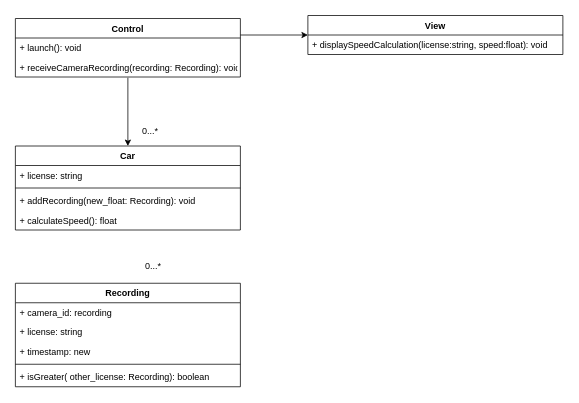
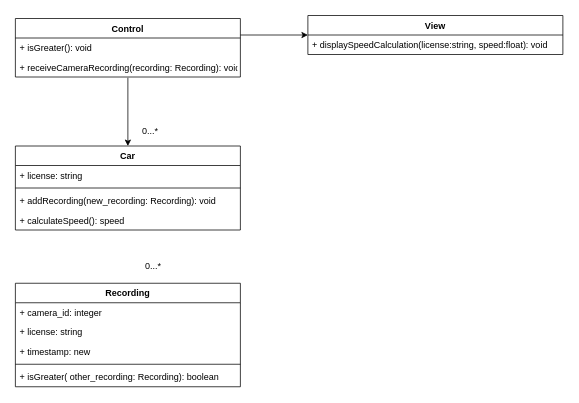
  <mxCell id="0" />
  <mxCell id="1" parent="0" />
  <mxCell id="2" value="Control" style="swimlane;fontStyle=1;align=center;verticalAlign=top;childLayout=stackLayout;horizontal=1;startSize=26;horizontalStack=0;resizeParent=1;resizeParentMax=0;resizeLast=0;collapsible=1;marginBottom=0;" vertex="1" parent="1"><mxGeometry x="20" y="24" width="300" height="78" as="geometry" /></mxCell>
- <mxCell id="3" value="+ launch(): void" style="text;strokeColor=none;fillColor=none;align=left;verticalAlign=top;spacingLeft=4;spacingRight=4;overflow=hidden;rotatable=0;points=[[0,0.5],[1,0.5]];portConstraint=eastwest;" vertex="1" parent="2"><mxGeometry y="26" width="300" height="26" as="geometry" /></mxCell>
+ <mxCell id="3" value="+ isGreater(): void" style="text;strokeColor=none;fillColor=none;align=left;verticalAlign=top;spacingLeft=4;spacingRight=4;overflow=hidden;rotatable=0;points=[[0,0.5],[1,0.5]];portConstraint=eastwest;" vertex="1" parent="2"><mxGeometry y="26" width="300" height="26" as="geometry" /></mxCell>
  <mxCell id="4" value="+ receiveCameraRecording(recording: Recording): void" style="text;strokeColor=none;fillColor=none;align=left;verticalAlign=top;spacingLeft=4;spacingRight=4;overflow=hidden;rotatable=0;points=[[0,0.5],[1,0.5]];portConstraint=eastwest;" vertex="1" parent="2"><mxGeometry y="52" width="300" height="26" as="geometry" /></mxCell>
  <mxCell id="5" value="" style="endArrow=classic;html=1;entryX=0;entryY=0.5;entryDx=0;entryDy=0;" edge="1" parent="1" target="17"><mxGeometry width="50" height="50" relative="1" as="geometry"><mxPoint x="320" y="46" as="sourcePoint" /><mxPoint x="270" y="-46" as="targetPoint" /></mxGeometry></mxCell>
  <mxCell id="6" value="Car" style="swimlane;fontStyle=1;align=center;verticalAlign=top;childLayout=stackLayout;horizontal=1;startSize=26;horizontalStack=0;resizeParent=1;resizeParentMax=0;resizeLast=0;collapsible=1;marginBottom=0;" vertex="1" parent="1"><mxGeometry x="20" y="194" width="300" height="112" as="geometry" /></mxCell>
  <mxCell id="7" value="+ license: string" style="text;strokeColor=none;fillColor=none;align=left;verticalAlign=top;spacingLeft=4;spacingRight=4;overflow=hidden;rotatable=0;points=[[0,0.5],[1,0.5]];portConstraint=eastwest;" vertex="1" parent="6"><mxGeometry y="26" width="300" height="26" as="geometry" /></mxCell>
  <mxCell id="8" value="" style="line;strokeWidth=1;fillColor=none;align=left;verticalAlign=middle;spacingTop=-1;spacingLeft=3;spacingRight=3;rotatable=0;labelPosition=right;points=[];portConstraint=eastwest;" vertex="1" parent="6"><mxGeometry y="52" width="300" height="8" as="geometry" /></mxCell>
- <mxCell id="9" value="+ addRecording(new_float: Recording): void" style="text;strokeColor=none;fillColor=none;align=left;verticalAlign=top;spacingLeft=4;spacingRight=4;overflow=hidden;rotatable=0;points=[[0,0.5],[1,0.5]];portConstraint=eastwest;" vertex="1" parent="6"><mxGeometry y="60" width="300" height="26" as="geometry" /></mxCell>
- <mxCell id="10" value="+ calculateSpeed(): float" style="text;strokeColor=none;fillColor=none;align=left;verticalAlign=top;spacingLeft=4;spacingRight=4;overflow=hidden;rotatable=0;points=[[0,0.5],[1,0.5]];portConstraint=eastwest;" vertex="1" parent="6"><mxGeometry y="86" width="300" height="26" as="geometry" /></mxCell>
+ <mxCell id="9" value="+ addRecording(new_recording: Recording): void" style="text;strokeColor=none;fillColor=none;align=left;verticalAlign=top;spacingLeft=4;spacingRight=4;overflow=hidden;rotatable=0;points=[[0,0.5],[1,0.5]];portConstraint=eastwest;" vertex="1" parent="6"><mxGeometry y="60" width="300" height="26" as="geometry" /></mxCell>
+ <mxCell id="10" value="+ calculateSpeed(): speed" style="text;strokeColor=none;fillColor=none;align=left;verticalAlign=top;spacingLeft=4;spacingRight=4;overflow=hidden;rotatable=0;points=[[0,0.5],[1,0.5]];portConstraint=eastwest;" vertex="1" parent="6"><mxGeometry y="86" width="300" height="26" as="geometry" /></mxCell>
  <mxCell id="11" value="Recording" style="swimlane;fontStyle=1;align=center;verticalAlign=top;childLayout=stackLayout;horizontal=1;startSize=26;horizontalStack=0;resizeParent=1;resizeParentMax=0;resizeLast=0;collapsible=1;marginBottom=0;" vertex="1" parent="1"><mxGeometry x="20" y="377" width="300" height="138" as="geometry" /></mxCell>
- <mxCell id="12" value="+ camera_id: recording" style="text;strokeColor=none;fillColor=none;align=left;verticalAlign=top;spacingLeft=4;spacingRight=4;overflow=hidden;rotatable=0;points=[[0,0.5],[1,0.5]];portConstraint=eastwest;" vertex="1" parent="11"><mxGeometry y="26" width="300" height="26" as="geometry" /></mxCell>
+ <mxCell id="12" value="+ camera_id: integer" style="text;strokeColor=none;fillColor=none;align=left;verticalAlign=top;spacingLeft=4;spacingRight=4;overflow=hidden;rotatable=0;points=[[0,0.5],[1,0.5]];portConstraint=eastwest;" vertex="1" parent="11"><mxGeometry y="26" width="300" height="26" as="geometry" /></mxCell>
  <mxCell id="13" value="+ license: string" style="text;strokeColor=none;fillColor=none;align=left;verticalAlign=top;spacingLeft=4;spacingRight=4;overflow=hidden;rotatable=0;points=[[0,0.5],[1,0.5]];portConstraint=eastwest;" vertex="1" parent="11"><mxGeometry y="52" width="300" height="26" as="geometry" /></mxCell>
  <mxCell id="14" value="+ timestamp: new" style="text;strokeColor=none;fillColor=none;align=left;verticalAlign=top;spacingLeft=4;spacingRight=4;overflow=hidden;rotatable=0;points=[[0,0.5],[1,0.5]];portConstraint=eastwest;" vertex="1" parent="11"><mxGeometry y="78" width="300" height="26" as="geometry" /></mxCell>
  <mxCell id="15" value="" style="line;strokeWidth=1;fillColor=none;align=left;verticalAlign=middle;spacingTop=-1;spacingLeft=3;spacingRight=3;rotatable=0;labelPosition=right;points=[];portConstraint=eastwest;" vertex="1" parent="11"><mxGeometry y="104" width="300" height="8" as="geometry" /></mxCell>
- <mxCell id="16" value="+ isGreater( other_license: Recording): boolean" style="text;strokeColor=none;fillColor=none;align=left;verticalAlign=top;spacingLeft=4;spacingRight=4;overflow=hidden;rotatable=0;points=[[0,0.5],[1,0.5]];portConstraint=eastwest;" vertex="1" parent="11"><mxGeometry y="112" width="300" height="26" as="geometry" /></mxCell>
+ <mxCell id="16" value="+ isGreater( other_recording: Recording): boolean" style="text;strokeColor=none;fillColor=none;align=left;verticalAlign=top;spacingLeft=4;spacingRight=4;overflow=hidden;rotatable=0;points=[[0,0.5],[1,0.5]];portConstraint=eastwest;" vertex="1" parent="11"><mxGeometry y="112" width="300" height="26" as="geometry" /></mxCell>
  <mxCell id="17" value="View" style="swimlane;fontStyle=1;align=center;verticalAlign=top;childLayout=stackLayout;horizontal=1;startSize=26;horizontalStack=0;resizeParent=1;resizeParentMax=0;resizeLast=0;collapsible=1;marginBottom=0;" vertex="1" parent="1"><mxGeometry x="410" y="20" width="340" height="52" as="geometry" /></mxCell>
  <mxCell id="18" value="+ displaySpeedCalculation(license:string, speed:float): void" style="text;strokeColor=none;fillColor=none;align=left;verticalAlign=top;spacingLeft=4;spacingRight=4;overflow=hidden;rotatable=0;points=[[0,0.5],[1,0.5]];portConstraint=eastwest;" vertex="1" parent="17"><mxGeometry y="26" width="340" height="26" as="geometry" /></mxCell>
  <mxCell id="19" value="" style="endArrow=classic;html=1;exitX=0.5;exitY=1.038;exitDx=0;exitDy=0;exitPerimeter=0;entryX=0.5;entryY=0;entryDx=0;entryDy=0;" edge="1" parent="1" source="4" target="6"><mxGeometry width="50" height="50" relative="1" as="geometry"><mxPoint x="260" y="384" as="sourcePoint" /><mxPoint x="310" y="334" as="targetPoint" /></mxGeometry></mxCell>
  <mxCell id="20" value="0...*" style="text;html=1;strokeColor=none;fillColor=none;align=center;verticalAlign=middle;whiteSpace=wrap;rounded=0;" vertex="1" parent="1"><mxGeometry x="180" y="164" width="40" height="20" as="geometry" /></mxCell>
  <mxCell id="21" value="0...*" style="text;html=1;strokeColor=none;fillColor=none;align=center;verticalAlign=middle;whiteSpace=wrap;rounded=0;" vertex="1" parent="1"><mxGeometry x="184" y="344" width="40" height="20" as="geometry" /></mxCell>
